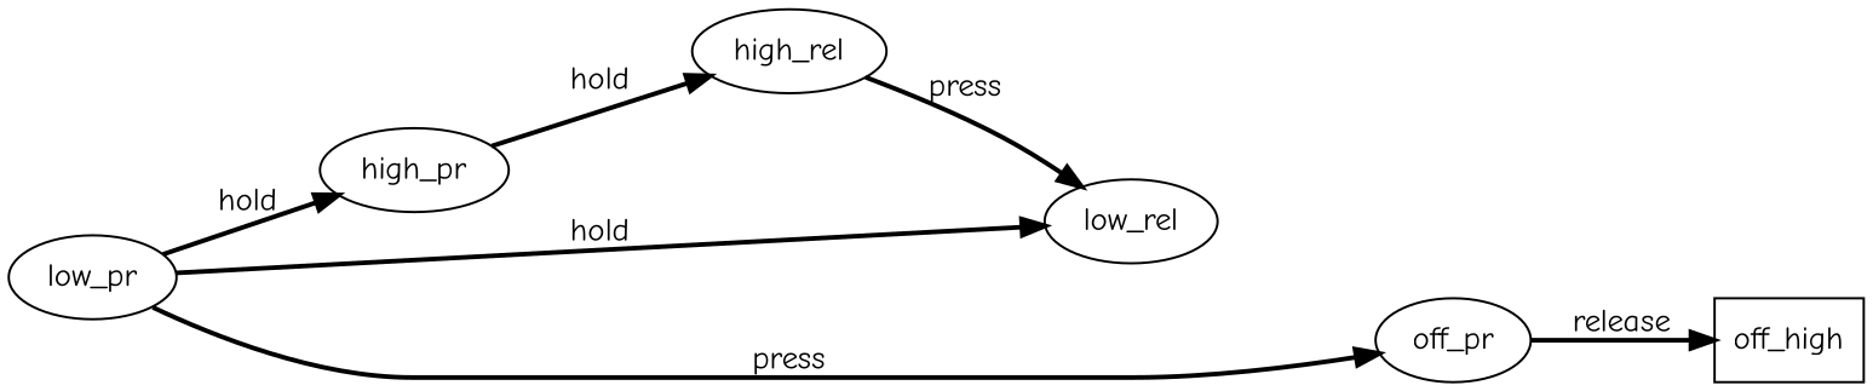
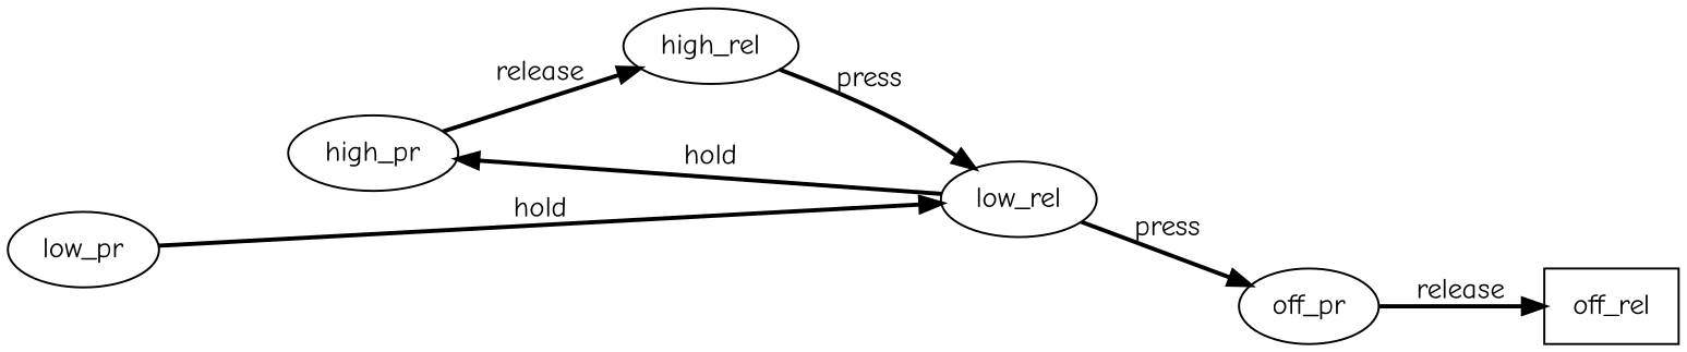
  digraph {
    fontname="Comic Neue"
    rankdir=LR
    node [fontname="Comic Neue"]
    edge [fontname="Comic Neue" style=bold]
-   off_rel [shape=box label=off_high]
+   off_rel [shape=box]
    low_pr
    high_pr
    low_rel
    high_rel
    off_pr
-   low_pr -> high_pr [label=hold]
+   low_rel -> high_pr [label=hold]
    low_pr -> low_rel [label=hold]
-   high_pr -> high_rel [label=hold]
-   low_pr -> off_pr [label=press]
+   high_pr -> high_rel [label=release]
+   low_rel -> off_pr [label=press]
    high_rel -> low_rel [label=press]
    off_pr -> off_rel [label=release]
  }
